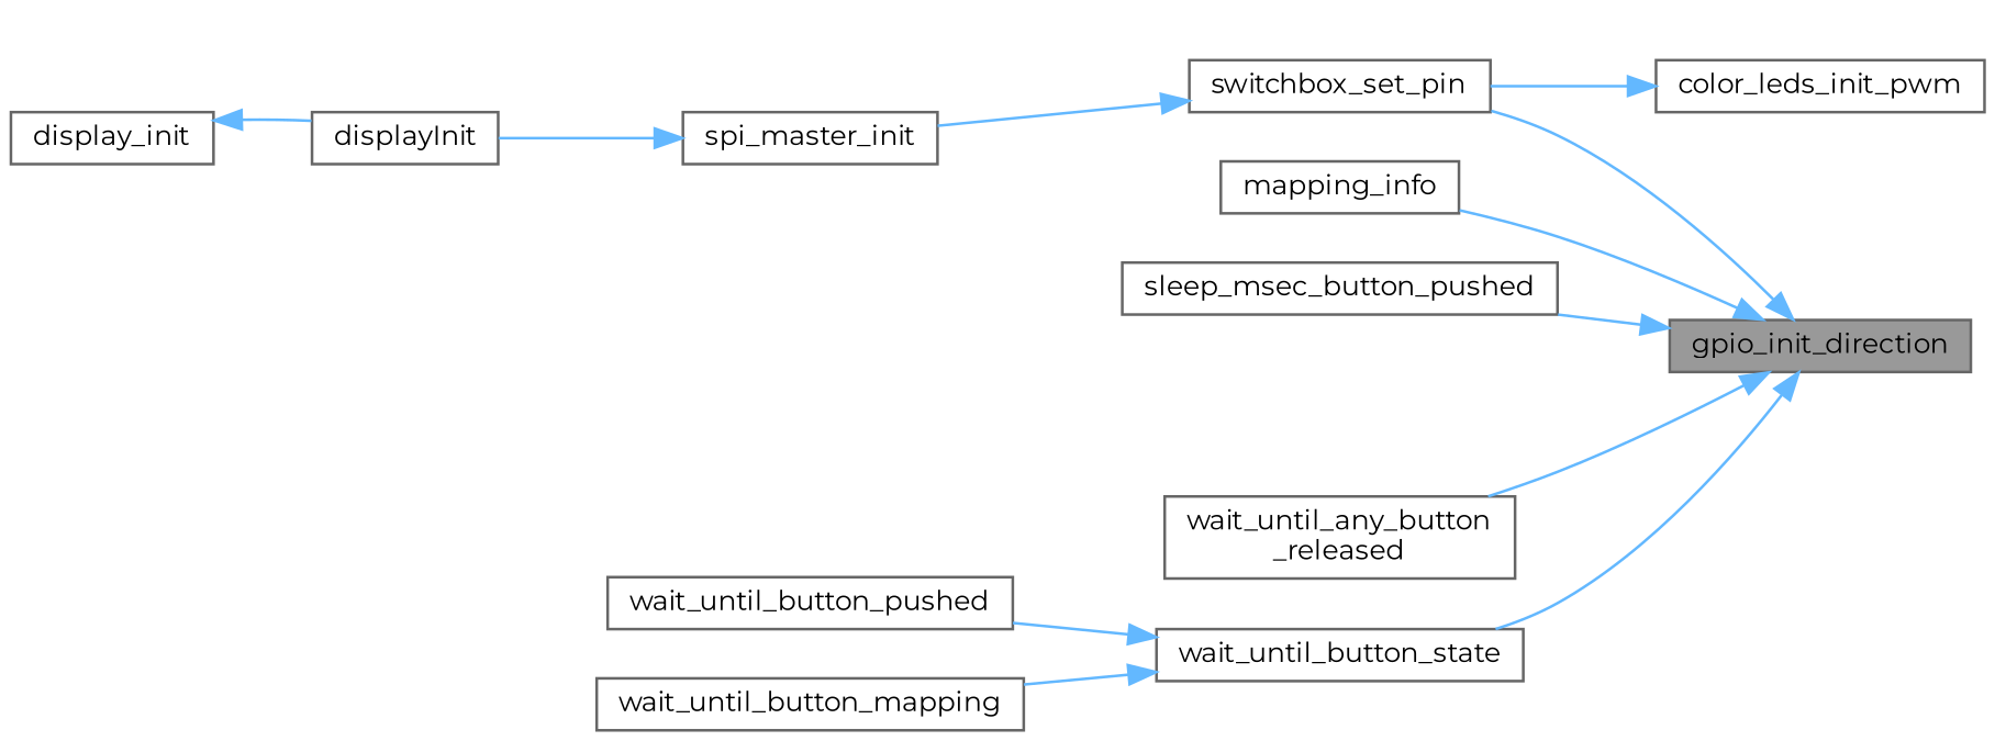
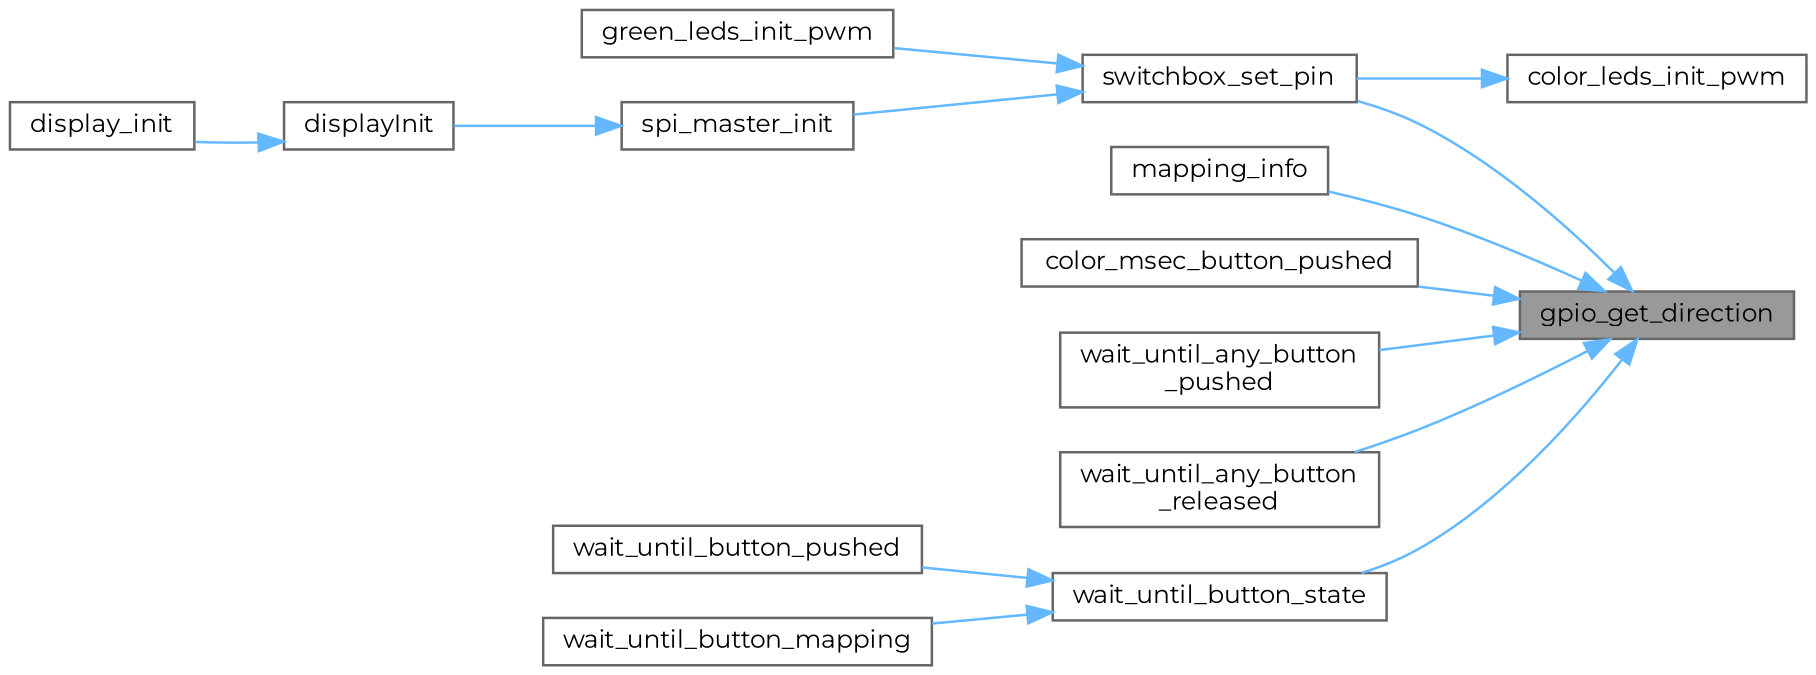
  digraph {
    fontname=Montserrat
    rankdir=RL
    node [color=grey40 fillcolor=white fontname=Montserrat fontsize=10 shape=box style=filled]
    edge [color=steelblue1 dir=back fontname=Montserrat fontsize=10 labelfontname=Helvetica labelfontsize=10 style=solid]
-   n1 [color=gray40 fillcolor=grey60 fontcolor=black height=0.2 label=gpio_init_direction width=0.4]
+   n1 [color=gray40 fillcolor=grey60 fontcolor=black height=0.2 label=gpio_get_direction width=0.4]
    n2 [height=0.2 label=mapping_info width=0.4]
-   n3 [height=0.2 label=sleep_msec_button_pushed width=0.4]
+   n3 [height=0.2 label=color_msec_button_pushed width=0.4]
    n4 [height=0.2 label=switchbox_set_pin width=0.4]
+   n5 [height=0.2 label="wait_until_any_button\l_pushed" width=0.4]
    n6 [height=0.2 label="wait_until_any_button\l_released" width=0.4]
    n7 [height=0.2 label=wait_until_button_state width=0.4]
+   n8 [height=0.2 label=green_leds_init_pwm width=0.4]
    n9 [height=0.2 label=spi_master_init width=0.4]
    n10 [height=0.2 label=wait_until_button_pushed width=0.4]
    n11 [height=0.2 label=wait_until_button_mapping width=0.4]
    n12 [height=0.2 label=color_leds_init_pwm width=0.4]
    n13 [height=0.2 label=displayInit width=0.4]
    n14 [height=0.2 label=display_init width=0.4]
    n1 -> n2
    n1 -> n3
    n1 -> n4
+   n1 -> n5
    n1 -> n6
    n1 -> n7
+   n4 -> n8
    n4 -> n9
    n7 -> n10
    n7 -> n11
    n9 -> n13
    n12 -> n4
-   n14 -> n13
+   n13 -> n14
  }
